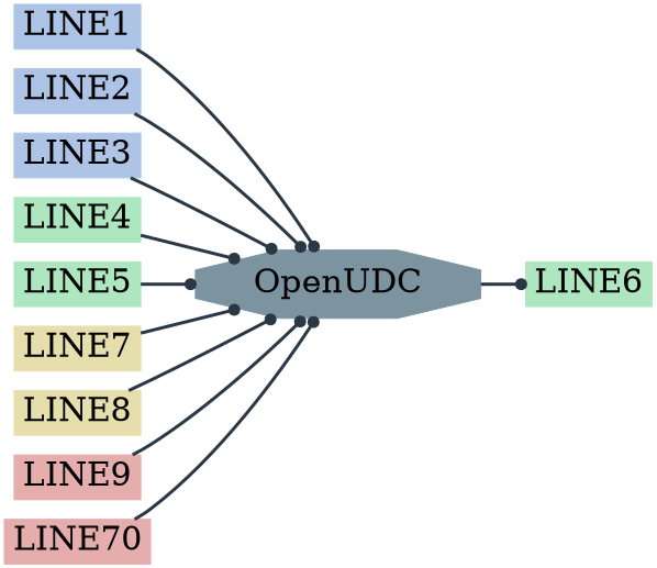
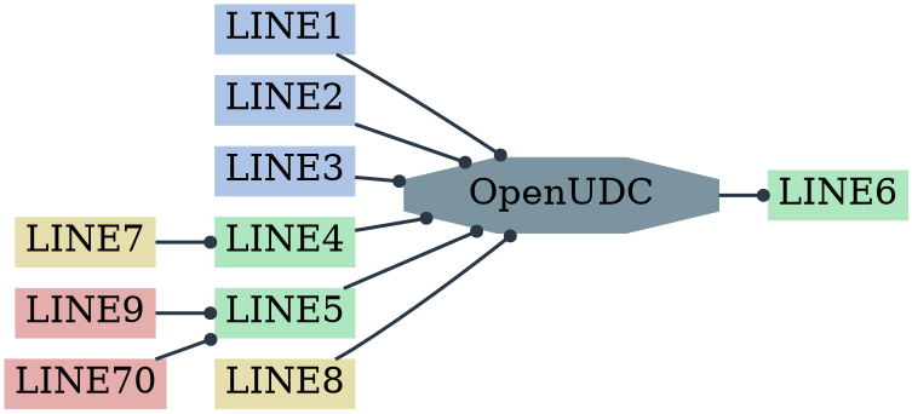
  digraph {
    rankdir=LR
    node [color="#ade6bf" fontsize=30 shape=box style=filled]
    edge [arrowhead=dot color="#2A3845" penwidth=3]
    n1 [color="#7c93a0" label=OpenUDC shape=octagon]
    n2 [label=LINE6]
    n3 [color="#adc4e6" label=LINE1]
    n4 [color="#adc4e6" label=LINE2]
    n5 [color="#adc4e6" label=LINE3]
    n6 [label=LINE4]
    n7 [label=LINE5]
    n8 [color="#e6dfad" label=LINE7]
    n9 [color="#e6dfad" label=LINE8]
    n10 [color="#e6adad" label=LINE9]
    n11 [color="#e6adad" label=LINE70]
    n1 -> n2 [label=" "]
    n3 -> n1 [label=" "]
    n4 -> n1 [label=" "]
    n5 -> n1 [label=" "]
    n6 -> n1 [label=" "]
    n7 -> n1 [label=" "]
-   n8 -> n1 [label=" "]
+   n8 -> n6 [label=" "]
    n9 -> n1 [label=" "]
-   n10 -> n1 [label=" "]
-   n11 -> n1 [label=" "]
+   n10 -> n7 [label=" "]
+   n11 -> n7 [label=" "]
  }
